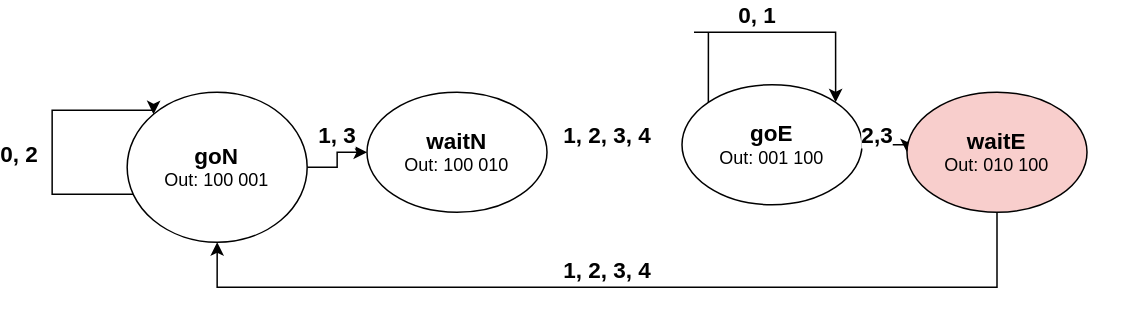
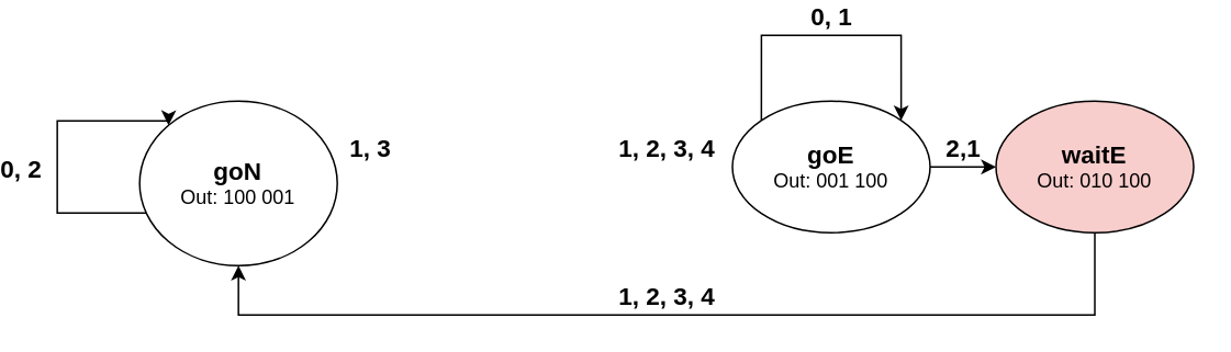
  <mxCell id="0" />
  <mxCell id="1" parent="0" />
  <mxCell id="2" style="edgeStyle=orthogonalEdgeStyle;rounded=0;orthogonalLoop=1;jettySize=auto;html=1;exitX=0;exitY=1;exitDx=0;exitDy=0;entryX=0;entryY=0;entryDx=0;entryDy=0;" edge="1" parent="1" source="5" target="5"><mxGeometry relative="1" as="geometry"><mxPoint x="-39.89" y="100" as="targetPoint" /><Array as="points"><mxPoint x="20.11" y="128" /><mxPoint x="20.11" y="72" /></Array></mxGeometry></mxCell>
  <mxCell id="3" value="0, 2" style="edgeLabel;html=1;align=center;verticalAlign=middle;resizable=0;points=[];fontStyle=1;fontSize=15;" vertex="1" connectable="0" parent="2"><mxGeometry x="0.391" relative="1" as="geometry"><mxPoint x="-29" y="28" as="offset" /></mxGeometry></mxCell>
- <mxCell id="4" style="edgeStyle=orthogonalEdgeStyle;rounded=0;orthogonalLoop=1;jettySize=auto;html=1;exitX=1;exitY=0.5;exitDx=0;exitDy=0;entryX=0;entryY=0.5;entryDx=0;entryDy=0;fontSize=15;" edge="1" parent="1" source="5" target="6"><mxGeometry relative="1" as="geometry" /></mxCell>
  <mxCell id="5" value="&lt;font size=&quot;1&quot;&gt;&lt;b style=&quot;font-size: 15px&quot;&gt;goN&lt;/b&gt;&lt;/font&gt;&lt;br&gt;Out: 100 001" style="ellipse;whiteSpace=wrap;html=1;" vertex="1" parent="1"><mxGeometry x="70.11" y="60" width="120" height="100" as="geometry" /></mxCell>
- <mxCell id="6" value="&lt;font style=&quot;font-size: 15px&quot;&gt;&lt;b&gt;waitN&lt;/b&gt;&lt;/font&gt;&lt;br&gt;Out: 100 010" style="ellipse;whiteSpace=wrap;html=1;" vertex="1" parent="1"><mxGeometry x="230" y="60" width="120" height="80" as="geometry" /></mxCell>
  <mxCell id="7" value="1, 3" style="edgeLabel;html=1;align=center;verticalAlign=middle;resizable=0;points=[];fontStyle=1;fontSize=15;" vertex="1" connectable="0" parent="1"><mxGeometry x="209.996" y="100.002" as="geometry"><mxPoint y="-13" as="offset" /></mxGeometry></mxCell>
  <mxCell id="8" style="edgeStyle=orthogonalEdgeStyle;rounded=0;orthogonalLoop=1;jettySize=auto;html=1;exitX=1;exitY=0.5;exitDx=0;exitDy=0;entryX=0;entryY=0.5;entryDx=0;entryDy=0;fontSize=15;" edge="1" parent="1" source="9" target="14"><mxGeometry relative="1" as="geometry" /></mxCell>
- <mxCell id="9" value="&lt;font style=&quot;font-size: 15px&quot;&gt;&lt;b&gt;goE&lt;br&gt;&lt;/b&gt;&lt;/font&gt;Out: 001 100" style="ellipse;whiteSpace=wrap;html=1;" vertex="1" parent="1"><mxGeometry x="440" y="55" width="120" height="80" as="geometry" /></mxCell>
+ <mxCell id="9" value="&lt;font style=&quot;font-size: 15px&quot;&gt;&lt;b&gt;goE&lt;br&gt;&lt;/b&gt;&lt;/font&gt;Out: 001 100" style="ellipse;whiteSpace=wrap;html=1;" vertex="1" parent="1"><mxGeometry x="430" y="60" width="120" height="80" as="geometry" /></mxCell>
  <mxCell id="10" value="1, 2, 3, 4" style="edgeLabel;html=1;align=center;verticalAlign=middle;resizable=0;points=[];fontStyle=1;fontSize=15;" vertex="1" connectable="0" parent="1"><mxGeometry x="389.996" y="100.002" as="geometry"><mxPoint y="-13" as="offset" /></mxGeometry></mxCell>
  <mxCell id="11" style="edgeStyle=orthogonalEdgeStyle;rounded=0;orthogonalLoop=1;jettySize=auto;html=1;exitX=0;exitY=0;exitDx=0;exitDy=0;entryX=1;entryY=0;entryDx=0;entryDy=0;fontSize=15;" edge="1" parent="1" source="9" target="9"><mxGeometry relative="1" as="geometry"><Array as="points"><mxPoint x="448" y="20" /><mxPoint x="532" y="20" /></Array></mxGeometry></mxCell>
  <mxCell id="12" value="0, 1" style="edgeLabel;html=1;align=center;verticalAlign=middle;resizable=0;points=[];fontStyle=1;fontSize=15;" vertex="1" connectable="0" parent="1"><mxGeometry x="489.996" y="20.002" as="geometry"><mxPoint y="-13" as="offset" /></mxGeometry></mxCell>
  <mxCell id="13" style="edgeStyle=orthogonalEdgeStyle;rounded=0;orthogonalLoop=1;jettySize=auto;html=1;exitX=0.5;exitY=1;exitDx=0;exitDy=0;entryX=0.5;entryY=1;entryDx=0;entryDy=0;fontSize=15;" edge="1" parent="1" source="14" target="5"><mxGeometry relative="1" as="geometry"><Array as="points"><mxPoint x="650" y="190" /><mxPoint x="130" y="190" /></Array></mxGeometry></mxCell>
  <mxCell id="14" value="&lt;font style=&quot;font-size: 15px&quot;&gt;&lt;b&gt;waitE&lt;br&gt;&lt;/b&gt;&lt;/font&gt;Out: 010 100" style="ellipse;whiteSpace=wrap;html=1;fillColor=#f8cecc;" vertex="1" parent="1"><mxGeometry x="590" y="60" width="120" height="80" as="geometry" /></mxCell>
- <mxCell id="15" value="2,3" style="edgeLabel;html=1;align=center;verticalAlign=middle;resizable=0;points=[];fontStyle=1;fontSize=15;" vertex="1" connectable="0" parent="1"><mxGeometry x="569.996" y="100.002" as="geometry"><mxPoint y="-13" as="offset" /></mxGeometry></mxCell>
+ <mxCell id="15" value="2,1" style="edgeLabel;html=1;align=center;verticalAlign=middle;resizable=0;points=[];fontStyle=1;fontSize=15;" vertex="1" connectable="0" parent="1"><mxGeometry x="569.996" y="100.002" as="geometry"><mxPoint y="-13" as="offset" /></mxGeometry></mxCell>
  <mxCell id="16" value="1, 2, 3, 4" style="edgeLabel;html=1;align=center;verticalAlign=middle;resizable=0;points=[];fontStyle=1;fontSize=15;" vertex="1" connectable="0" parent="1"><mxGeometry x="389.996" y="190.002" as="geometry"><mxPoint y="-13" as="offset" /></mxGeometry></mxCell>
